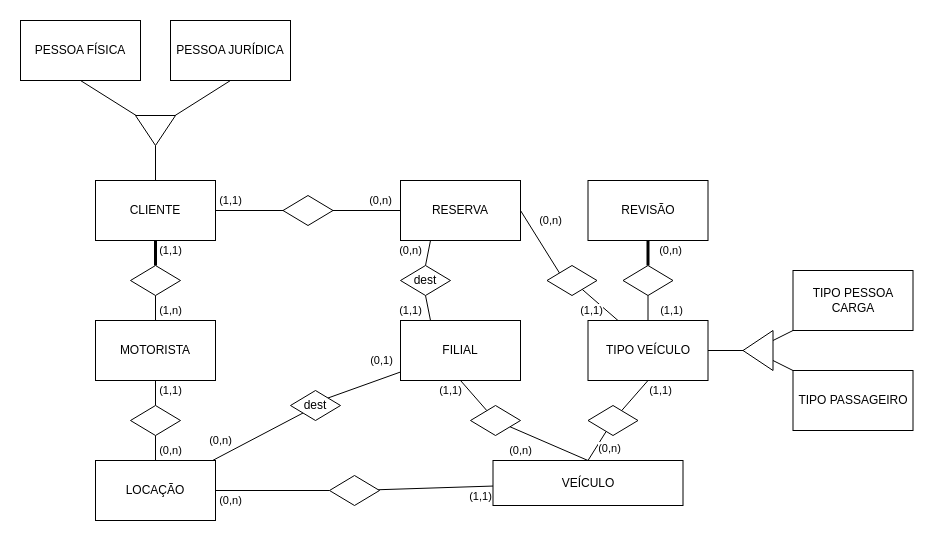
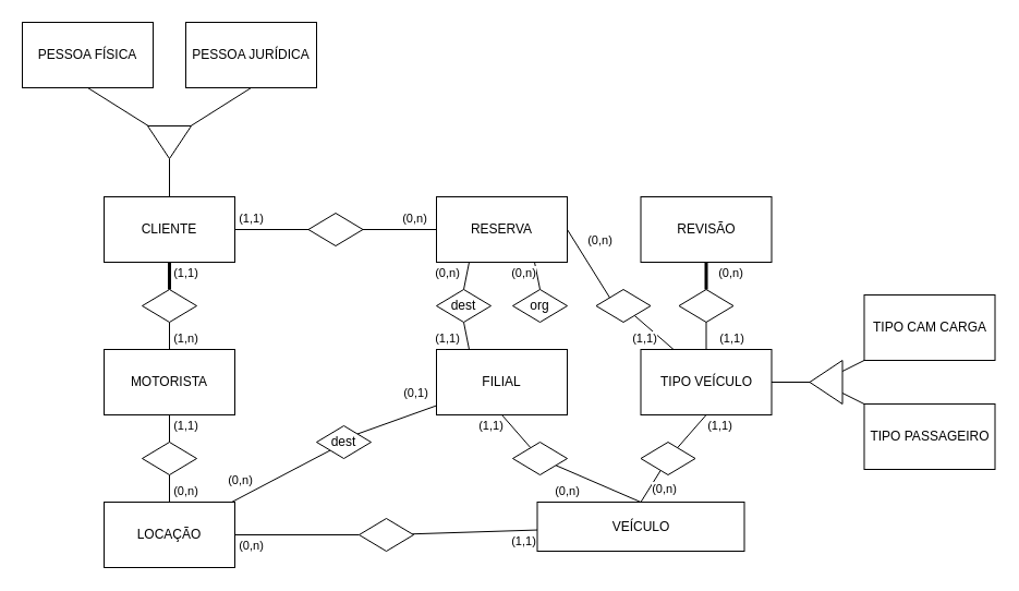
  <mxCell id="0" />
  <mxCell id="1" parent="0" />
  <mxCell id="2" style="rounded=0;orthogonalLoop=1;jettySize=auto;html=1;exitX=0.5;exitY=1;exitDx=0;exitDy=0;entryX=0.053;entryY=0.92;entryDx=0;entryDy=0;entryPerimeter=0;endArrow=none;endFill=0;" edge="1" parent="1" source="3" target="10"><mxGeometry relative="1" as="geometry" /></mxCell>
  <mxCell id="3" value="PESSOA FÍSICA" style="rounded=0;whiteSpace=wrap;html=1;" vertex="1" parent="1"><mxGeometry x="20" y="20" width="120" height="60" as="geometry" /></mxCell>
  <mxCell id="4" style="edgeStyle=none;rounded=0;orthogonalLoop=1;jettySize=auto;html=1;exitX=0.5;exitY=1;exitDx=0;exitDy=0;entryX=-0.001;entryY=0.009;entryDx=0;entryDy=0;entryPerimeter=0;endArrow=none;endFill=0;" edge="1" parent="1" source="5" target="10"><mxGeometry relative="1" as="geometry" /></mxCell>
  <mxCell id="5" value="PESSOA JURÍDICA" style="rounded=0;whiteSpace=wrap;html=1;" vertex="1" parent="1"><mxGeometry x="170" y="20" width="120" height="60" as="geometry" /></mxCell>
  <mxCell id="6" value="(1,1)" style="edgeStyle=none;rounded=0;orthogonalLoop=1;jettySize=auto;html=1;exitX=0.5;exitY=1;exitDx=0;exitDy=0;entryX=0.5;entryY=0;entryDx=0;entryDy=0;endArrow=none;endFill=0;strokeWidth=3;" edge="1" parent="1" source="8" target="16"><mxGeometry x="-0.2" y="15" relative="1" as="geometry"><mxPoint as="offset" /></mxGeometry></mxCell>
  <mxCell id="7" value="(1,1)" style="edgeStyle=none;rounded=0;orthogonalLoop=1;jettySize=auto;html=1;exitX=1;exitY=0.5;exitDx=0;exitDy=0;endArrow=none;endFill=0;strokeWidth=1;" edge="1" parent="1" source="8" target="42"><mxGeometry x="-0.556" y="10" relative="1" as="geometry"><mxPoint as="offset" /></mxGeometry></mxCell>
  <mxCell id="8" value="CLIENTE" style="rounded=0;whiteSpace=wrap;html=1;" vertex="1" parent="1"><mxGeometry x="95" y="180" width="120" height="60" as="geometry" /></mxCell>
  <mxCell id="9" style="edgeStyle=none;rounded=0;orthogonalLoop=1;jettySize=auto;html=1;exitX=1;exitY=0.5;exitDx=0;exitDy=0;entryX=0.5;entryY=0;entryDx=0;entryDy=0;endArrow=none;endFill=0;" edge="1" parent="1" source="10" target="8"><mxGeometry relative="1" as="geometry" /></mxCell>
  <mxCell id="10" value="" style="triangle;whiteSpace=wrap;html=1;rotation=90;" vertex="1" parent="1"><mxGeometry x="140" y="110" width="30" height="40" as="geometry" /></mxCell>
  <mxCell id="11" value="(1,1)" style="edgeStyle=none;rounded=0;orthogonalLoop=1;jettySize=auto;html=1;exitX=0.5;exitY=1;exitDx=0;exitDy=0;entryX=0.5;entryY=0;entryDx=0;entryDy=0;endArrow=none;endFill=0;" edge="1" parent="1" source="12" target="18"><mxGeometry x="-0.2" y="15" relative="1" as="geometry"><mxPoint as="offset" /></mxGeometry></mxCell>
  <mxCell id="12" value="MOTORISTA" style="rounded=0;whiteSpace=wrap;html=1;" vertex="1" parent="1"><mxGeometry x="95" y="320" width="120" height="60" as="geometry" /></mxCell>
  <mxCell id="13" value="(0,n)" style="edgeStyle=none;rounded=0;orthogonalLoop=1;jettySize=auto;html=1;exitX=1;exitY=0.5;exitDx=0;exitDy=0;endArrow=none;endFill=0;strokeWidth=1;" edge="1" parent="1" source="14" target="34"><mxGeometry x="-0.737" y="-10" relative="1" as="geometry"><mxPoint as="offset" /></mxGeometry></mxCell>
  <mxCell id="14" value="LOCAÇÃO" style="rounded=0;whiteSpace=wrap;html=1;" vertex="1" parent="1"><mxGeometry x="95" y="460" width="120" height="60" as="geometry" /></mxCell>
  <mxCell id="15" value="(1,n)" style="edgeStyle=none;rounded=0;orthogonalLoop=1;jettySize=auto;html=1;exitX=0.5;exitY=1;exitDx=0;exitDy=0;entryX=0.5;entryY=0;entryDx=0;entryDy=0;endArrow=none;endFill=0;" edge="1" parent="1" source="16" target="12"><mxGeometry x="0.2" y="15" relative="1" as="geometry"><mxPoint as="offset" /></mxGeometry></mxCell>
  <mxCell id="16" value="" style="rhombus;whiteSpace=wrap;html=1;" vertex="1" parent="1"><mxGeometry x="130" y="265" width="50" height="30" as="geometry" /></mxCell>
  <mxCell id="17" value="(0,n)" style="edgeStyle=none;rounded=0;orthogonalLoop=1;jettySize=auto;html=1;exitX=0.5;exitY=1;exitDx=0;exitDy=0;entryX=0.5;entryY=0;entryDx=0;entryDy=0;endArrow=none;endFill=0;" edge="1" parent="1" source="18" target="14"><mxGeometry x="0.2" y="15" relative="1" as="geometry"><mxPoint as="offset" /></mxGeometry></mxCell>
  <mxCell id="18" value="" style="rhombus;whiteSpace=wrap;html=1;" vertex="1" parent="1"><mxGeometry x="130" y="405" width="50" height="30" as="geometry" /></mxCell>
  <mxCell id="19" value="(0,n)" style="edgeStyle=none;rounded=0;orthogonalLoop=1;jettySize=auto;html=1;exitX=0.5;exitY=0;exitDx=0;exitDy=0;endArrow=none;endFill=0;strokeWidth=1;" edge="1" parent="1" source="21" target="37"><mxGeometry x="0.552" y="18" relative="1" as="geometry"><mxPoint as="offset" /></mxGeometry></mxCell>
  <mxCell id="20" value="(0,n)" style="edgeStyle=none;rounded=0;orthogonalLoop=1;jettySize=auto;html=1;exitX=0.5;exitY=0;exitDx=0;exitDy=0;endArrow=none;endFill=0;strokeWidth=1;" edge="1" parent="1" source="21" target="35"><mxGeometry x="0.27" y="-12" relative="1" as="geometry"><mxPoint as="offset" /></mxGeometry></mxCell>
  <mxCell id="21" value="VEÍCULO" style="rounded=0;whiteSpace=wrap;html=1;" vertex="1" parent="1"><mxGeometry x="492.5" y="460" width="190" height="45" as="geometry" /></mxCell>
  <mxCell id="22" value="(1,1)" style="edgeStyle=none;rounded=0;orthogonalLoop=1;jettySize=auto;html=1;exitX=0.25;exitY=0;exitDx=0;exitDy=0;entryX=0.5;entryY=1;entryDx=0;entryDy=0;endArrow=none;endFill=0;strokeWidth=1;" edge="1" parent="1" source="23" target="39"><mxGeometry x="0.077" y="18" relative="1" as="geometry"><mxPoint as="offset" /></mxGeometry></mxCell>
  <mxCell id="23" value="FILIAL" style="rounded=0;whiteSpace=wrap;html=1;" vertex="1" parent="1"><mxGeometry x="400" y="320" width="120" height="60" as="geometry" /></mxCell>
  <mxCell id="24" value="(1,1)" style="edgeStyle=none;rounded=0;orthogonalLoop=1;jettySize=auto;html=1;exitX=0.5;exitY=1;exitDx=0;exitDy=0;endArrow=none;endFill=0;strokeWidth=1;" edge="1" parent="1" source="27" target="35"><mxGeometry x="-1" y="16" relative="1" as="geometry"><mxPoint y="-1" as="offset" /></mxGeometry></mxCell>
  <mxCell id="25" value="(1,1)" style="edgeStyle=none;rounded=0;orthogonalLoop=1;jettySize=auto;html=1;exitX=0.25;exitY=0;exitDx=0;exitDy=0;endArrow=none;endFill=0;strokeWidth=1;" edge="1" parent="1" source="27" target="44"><mxGeometry x="0.152" y="10" relative="1" as="geometry"><mxPoint as="offset" /></mxGeometry></mxCell>
  <mxCell id="26" style="edgeStyle=none;rounded=0;orthogonalLoop=1;jettySize=auto;html=1;exitX=1;exitY=0.5;exitDx=0;exitDy=0;endArrow=none;endFill=0;strokeWidth=1;" edge="1" parent="1" source="27" target="53"><mxGeometry relative="1" as="geometry" /></mxCell>
  <mxCell id="27" value="TIPO VEÍCULO" style="rounded=0;whiteSpace=wrap;html=1;" vertex="1" parent="1"><mxGeometry x="587.5" y="320" width="120" height="60" as="geometry" /></mxCell>
+ <mxCell id="28" value="(0,n)" style="edgeStyle=none;rounded=0;orthogonalLoop=1;jettySize=auto;html=1;exitX=0.75;exitY=1;exitDx=0;exitDy=0;entryX=0.5;entryY=0;entryDx=0;entryDy=0;endArrow=none;endFill=0;strokeWidth=1;" edge="1" parent="1" source="29" target="40"><mxGeometry x="-0.385" y="-12" relative="1" as="geometry"><mxPoint as="offset" /></mxGeometry></mxCell>
  <mxCell id="29" value="RESERVA" style="rounded=0;whiteSpace=wrap;html=1;" vertex="1" parent="1"><mxGeometry x="400" y="180" width="120" height="60" as="geometry" /></mxCell>
  <mxCell id="30" value="REVISÃO" style="rounded=0;whiteSpace=wrap;html=1;" vertex="1" parent="1"><mxGeometry x="587.5" y="180" width="120" height="60" as="geometry" /></mxCell>
- <mxCell id="31" value="TIPO PESSOA CARGA" style="rounded=0;whiteSpace=wrap;html=1;" vertex="1" parent="1"><mxGeometry x="792.5" y="270" width="120" height="60" as="geometry" /></mxCell>
+ <mxCell id="31" value="TIPO CAM CARGA" style="rounded=0;whiteSpace=wrap;html=1;" vertex="1" parent="1"><mxGeometry x="792.5" y="270" width="120" height="60" as="geometry" /></mxCell>
  <mxCell id="32" value="TIPO PASSAGEIRO" style="rounded=0;whiteSpace=wrap;html=1;" vertex="1" parent="1"><mxGeometry x="792.5" y="370" width="120" height="60" as="geometry" /></mxCell>
  <mxCell id="33" value="(1,1)" style="edgeStyle=none;rounded=0;orthogonalLoop=1;jettySize=auto;html=1;endArrow=none;endFill=0;strokeWidth=1;" edge="1" parent="1" source="34" target="21"><mxGeometry x="0.78" y="-10" relative="1" as="geometry"><mxPoint x="425" y="490" as="sourcePoint" /><mxPoint as="offset" /></mxGeometry></mxCell>
  <mxCell id="34" value="" style="rhombus;whiteSpace=wrap;html=1;" vertex="1" parent="1"><mxGeometry x="329" y="475" width="50" height="30" as="geometry" /></mxCell>
  <mxCell id="35" value="" style="rhombus;whiteSpace=wrap;html=1;" vertex="1" parent="1"><mxGeometry x="587.5" y="405" width="50" height="30" as="geometry" /></mxCell>
  <mxCell id="36" value="(1,1)" style="edgeStyle=none;rounded=0;orthogonalLoop=1;jettySize=auto;html=1;entryX=0.5;entryY=1;entryDx=0;entryDy=0;endArrow=none;endFill=0;strokeWidth=1;" edge="1" parent="1" source="37" target="23"><mxGeometry x="0.953" y="14" relative="1" as="geometry"><mxPoint as="offset" /></mxGeometry></mxCell>
  <mxCell id="37" value="" style="rhombus;whiteSpace=wrap;html=1;" vertex="1" parent="1"><mxGeometry x="470" y="405" width="50" height="30" as="geometry" /></mxCell>
  <mxCell id="38" value="(0,n)" style="edgeStyle=none;rounded=0;orthogonalLoop=1;jettySize=auto;html=1;exitX=0.5;exitY=0;exitDx=0;exitDy=0;entryX=0.25;entryY=1;entryDx=0;entryDy=0;endArrow=none;endFill=0;strokeWidth=1;" edge="1" parent="1" source="39" target="29"><mxGeometry x="-0.077" y="18" relative="1" as="geometry"><mxPoint as="offset" /></mxGeometry></mxCell>
  <mxCell id="39" value="dest" style="rhombus;whiteSpace=wrap;html=1;" vertex="1" parent="1"><mxGeometry x="400" y="265" width="50" height="30" as="geometry" /></mxCell>
+ <mxCell id="40" value="org" style="rhombus;whiteSpace=wrap;html=1;" vertex="1" parent="1"><mxGeometry x="470" y="265" width="50" height="30" as="geometry" /></mxCell>
  <mxCell id="41" value="(0,n)" style="edgeStyle=none;rounded=0;orthogonalLoop=1;jettySize=auto;html=1;exitX=1;exitY=0.5;exitDx=0;exitDy=0;endArrow=none;endFill=0;strokeWidth=1;" edge="1" parent="1" source="42" target="29"><mxGeometry x="0.407" y="10" relative="1" as="geometry"><mxPoint as="offset" /></mxGeometry></mxCell>
  <mxCell id="42" value="" style="rhombus;whiteSpace=wrap;html=1;" vertex="1" parent="1"><mxGeometry x="282.5" y="195" width="50" height="30" as="geometry" /></mxCell>
  <mxCell id="43" value="(0,n)" style="edgeStyle=none;rounded=0;orthogonalLoop=1;jettySize=auto;html=1;exitX=0;exitY=0;exitDx=0;exitDy=0;entryX=1;entryY=0.5;entryDx=0;entryDy=0;endArrow=none;endFill=0;strokeWidth=1;" edge="1" parent="1" source="44" target="29"><mxGeometry x="0.339" y="-20" relative="1" as="geometry"><mxPoint as="offset" /></mxGeometry></mxCell>
  <mxCell id="44" value="" style="rhombus;whiteSpace=wrap;html=1;" vertex="1" parent="1"><mxGeometry x="546.5" y="265" width="50" height="30" as="geometry" /></mxCell>
  <mxCell id="45" value="(0,n)" style="edgeStyle=none;rounded=0;orthogonalLoop=1;jettySize=auto;html=1;exitX=0.5;exitY=0;exitDx=0;exitDy=0;endArrow=none;endFill=0;strokeWidth=3;" edge="1" parent="1" source="47" target="30"><mxGeometry x="0.2" y="-22" relative="1" as="geometry"><mxPoint as="offset" /></mxGeometry></mxCell>
  <mxCell id="46" value="(1,1)" style="edgeStyle=none;rounded=0;orthogonalLoop=1;jettySize=auto;html=1;exitX=0.5;exitY=1;exitDx=0;exitDy=0;endArrow=none;endFill=0;strokeWidth=1;" edge="1" parent="1" source="47" target="27"><mxGeometry x="0.2" y="23" relative="1" as="geometry"><mxPoint as="offset" /></mxGeometry></mxCell>
  <mxCell id="47" value="" style="rhombus;whiteSpace=wrap;html=1;" vertex="1" parent="1"><mxGeometry x="622.5" y="265" width="50" height="30" as="geometry" /></mxCell>
  <mxCell id="48" value="(0,n)" style="edgeStyle=none;rounded=0;orthogonalLoop=1;jettySize=auto;html=1;exitX=0;exitY=1;exitDx=0;exitDy=0;endArrow=none;endFill=0;strokeWidth=1;" edge="1" parent="1" source="50" target="14"><mxGeometry x="0.681" y="-14" relative="1" as="geometry"><mxPoint as="offset" /></mxGeometry></mxCell>
  <mxCell id="49" value="(0,1)" style="edgeStyle=none;rounded=0;orthogonalLoop=1;jettySize=auto;html=1;exitX=1;exitY=0;exitDx=0;exitDy=0;endArrow=none;endFill=0;strokeWidth=1;" edge="1" parent="1" source="50" target="23"><mxGeometry x="0.612" y="18" relative="1" as="geometry"><mxPoint x="1" as="offset" /></mxGeometry></mxCell>
  <mxCell id="50" value="dest" style="rhombus;whiteSpace=wrap;html=1;" vertex="1" parent="1"><mxGeometry x="290" y="390" width="50" height="30" as="geometry" /></mxCell>
  <mxCell id="51" style="edgeStyle=none;rounded=0;orthogonalLoop=1;jettySize=auto;html=1;exitX=0;exitY=0.25;exitDx=0;exitDy=0;endArrow=none;endFill=0;strokeWidth=1;" edge="1" parent="1" source="53" target="32"><mxGeometry relative="1" as="geometry" /></mxCell>
  <mxCell id="52" style="edgeStyle=none;rounded=0;orthogonalLoop=1;jettySize=auto;html=1;exitX=0;exitY=0.75;exitDx=0;exitDy=0;endArrow=none;endFill=0;strokeWidth=1;" edge="1" parent="1" source="53" target="31"><mxGeometry relative="1" as="geometry" /></mxCell>
  <mxCell id="53" value="" style="triangle;whiteSpace=wrap;html=1;rotation=180;" vertex="1" parent="1"><mxGeometry x="742.5" y="330" width="30" height="40" as="geometry" /></mxCell>
